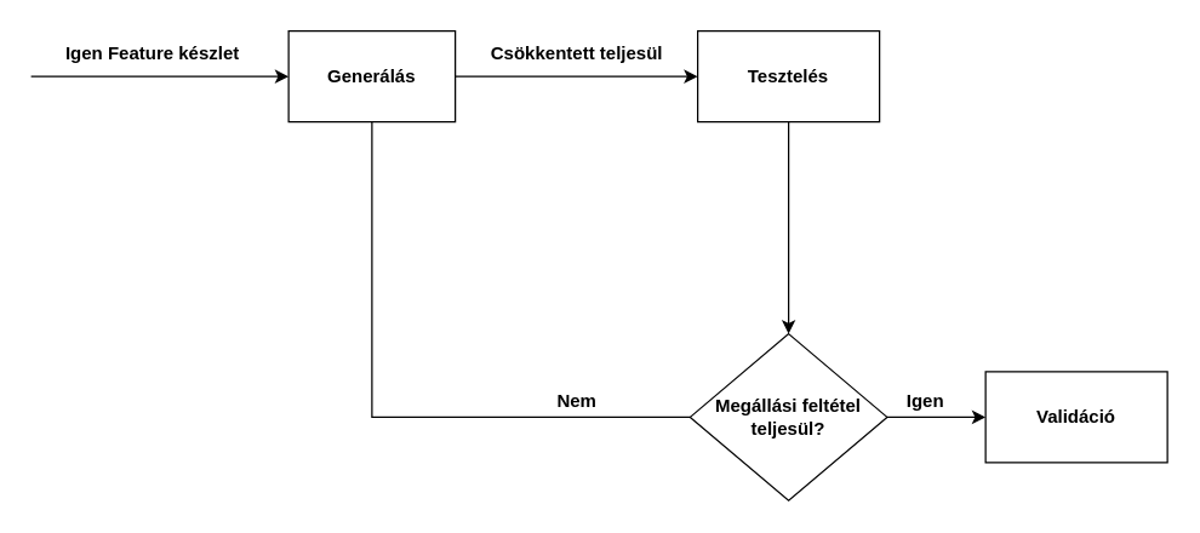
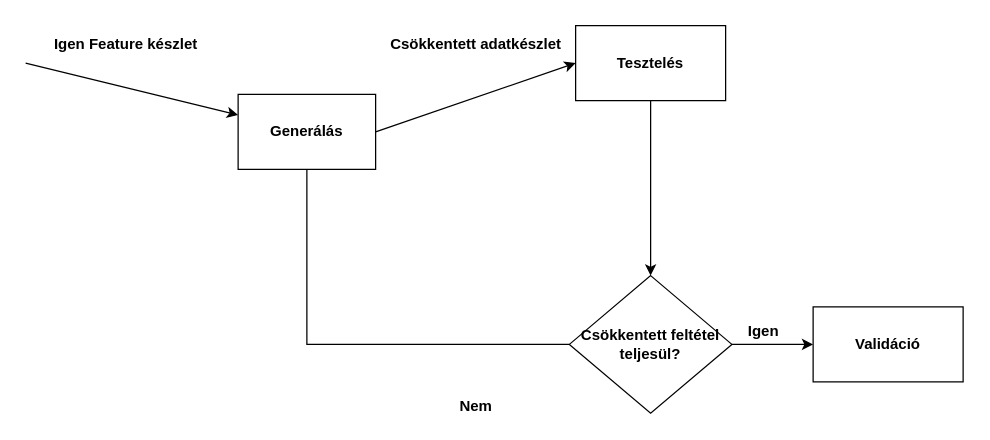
  <mxCell id="0" />
  <mxCell id="1" parent="0" />
  <mxCell id="2" value="" style="endArrow=classic;html=1;rounded=0;" edge="1" parent="1" target="4"><mxGeometry width="50" height="50" relative="1" as="geometry"><mxPoint x="20" y="50" as="sourcePoint" /><mxPoint x="210" y="50" as="targetPoint" /></mxGeometry></mxCell>
  <mxCell id="3" value="&lt;b&gt;Igen Feature készlet&lt;br&gt;&lt;/b&gt;" style="text;html=1;align=center;verticalAlign=middle;resizable=0;points=[];autosize=1;strokeColor=none;fillColor=none;" vertex="1" parent="1"><mxGeometry x="20" y="20" width="160" height="30" as="geometry" /></mxCell>
- <mxCell id="4" value="&lt;b&gt;Generálás&lt;/b&gt;" style="rounded=0;whiteSpace=wrap;html=1;" vertex="1" parent="1"><mxGeometry x="190" y="20" width="110" height="60" as="geometry" /></mxCell>
+ <mxCell id="4" value="&lt;b&gt;Generálás&lt;/b&gt;" style="rounded=0;whiteSpace=wrap;html=1;" vertex="1" parent="1"><mxGeometry x="190" y="75" width="110" height="60" as="geometry" /></mxCell>
  <mxCell id="5" value="" style="endArrow=classic;html=1;rounded=0;exitX=1;exitY=0.5;exitDx=0;exitDy=0;" edge="1" parent="1" source="4"><mxGeometry width="50" height="50" relative="1" as="geometry"><mxPoint x="350" y="210" as="sourcePoint" /><mxPoint x="460" y="50" as="targetPoint" /></mxGeometry></mxCell>
- <mxCell id="6" value="&lt;b&gt;Csökkentett teljesül&lt;br&gt;&lt;/b&gt;" style="text;html=1;align=center;verticalAlign=middle;resizable=0;points=[];autosize=1;strokeColor=none;fillColor=none;" vertex="1" parent="1"><mxGeometry x="300" y="20" width="160" height="30" as="geometry" /></mxCell>
+ <mxCell id="6" value="&lt;b&gt;Csökkentett adatkészlet&lt;br&gt;&lt;/b&gt;" style="text;html=1;align=center;verticalAlign=middle;resizable=0;points=[];autosize=1;strokeColor=none;fillColor=none;" vertex="1" parent="1"><mxGeometry x="300" y="20" width="160" height="30" as="geometry" /></mxCell>
  <mxCell id="7" value="&lt;b&gt;Tesztelés&lt;/b&gt;" style="rounded=0;whiteSpace=wrap;html=1;" vertex="1" parent="1"><mxGeometry x="460" y="20" width="120" height="60" as="geometry" /></mxCell>
  <mxCell id="8" value="" style="endArrow=classic;html=1;rounded=0;exitX=0.5;exitY=1;exitDx=0;exitDy=0;" edge="1" parent="1" source="7"><mxGeometry width="50" height="50" relative="1" as="geometry"><mxPoint x="350" y="210" as="sourcePoint" /><mxPoint x="520" y="220" as="targetPoint" /></mxGeometry></mxCell>
- <mxCell id="9" value="&lt;b&gt;Megállási feltétel teljesül?&lt;/b&gt;" style="rhombus;whiteSpace=wrap;html=1;" vertex="1" parent="1"><mxGeometry x="455" y="220" width="130" height="110" as="geometry" /></mxCell>
+ <mxCell id="9" value="&lt;b&gt;Csökkentett feltétel teljesül?&lt;/b&gt;" style="rhombus;whiteSpace=wrap;html=1;" vertex="1" parent="1"><mxGeometry x="455" y="220" width="130" height="110" as="geometry" /></mxCell>
  <mxCell id="10" value="" style="endArrow=none;html=1;rounded=0;exitX=0;exitY=0.5;exitDx=0;exitDy=0;entryX=0.5;entryY=1;entryDx=0;entryDy=0;" edge="1" parent="1" source="9" target="4"><mxGeometry width="50" height="50" relative="1" as="geometry"><mxPoint x="350" y="210" as="sourcePoint" /><mxPoint x="400" y="160" as="targetPoint" /><Array as="points"><mxPoint x="245" y="275" /></Array></mxGeometry></mxCell>
- <mxCell id="11" value="&lt;b&gt;Nem&lt;/b&gt;" style="text;html=1;align=center;verticalAlign=middle;resizable=0;points=[];autosize=1;strokeColor=none;fillColor=none;" vertex="1" parent="1"><mxGeometry x="355" y="250" width="50" height="30" as="geometry" /></mxCell>
+ <mxCell id="11" value="&lt;b&gt;Nem&lt;/b&gt;" style="text;html=1;align=center;verticalAlign=middle;resizable=0;points=[];autosize=1;strokeColor=none;fillColor=none;" vertex="1" parent="1"><mxGeometry x="355" y="310" width="50" height="30" as="geometry" /></mxCell>
  <mxCell id="12" value="" style="endArrow=classic;html=1;rounded=0;exitX=1;exitY=0.5;exitDx=0;exitDy=0;" edge="1" parent="1" source="9"><mxGeometry width="50" height="50" relative="1" as="geometry"><mxPoint x="350" y="210" as="sourcePoint" /><mxPoint x="650" y="275" as="targetPoint" /></mxGeometry></mxCell>
  <mxCell id="13" value="&lt;b&gt;Igen&lt;/b&gt;" style="text;html=1;align=center;verticalAlign=middle;resizable=0;points=[];autosize=1;strokeColor=none;fillColor=none;" vertex="1" parent="1"><mxGeometry x="585" y="250" width="50" height="30" as="geometry" /></mxCell>
  <mxCell id="14" value="&lt;b&gt;Validáció&lt;/b&gt;" style="rounded=0;whiteSpace=wrap;html=1;" vertex="1" parent="1"><mxGeometry x="650" y="245" width="120" height="60" as="geometry" /></mxCell>
